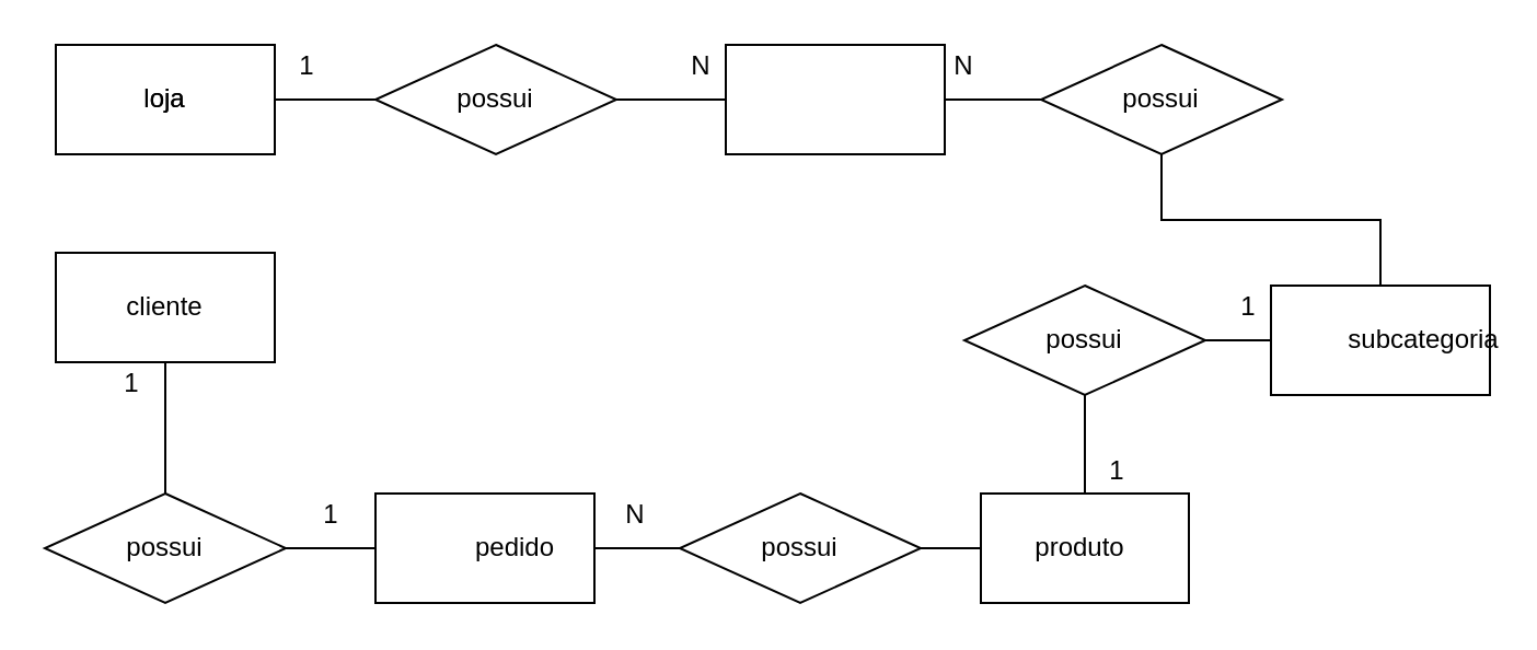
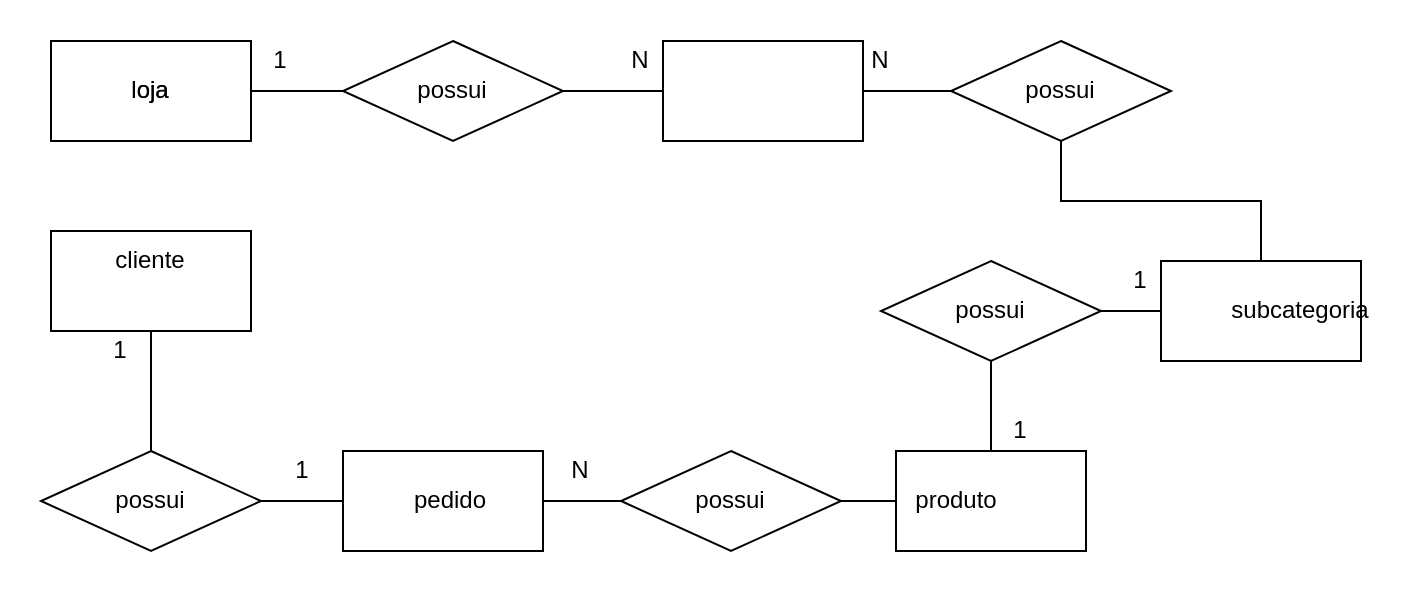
  <mxCell id="0" />
  <mxCell id="1" parent="0" />
  <mxCell id="2" style="edgeStyle=orthogonalEdgeStyle;rounded=0;orthogonalLoop=1;jettySize=auto;html=1;exitX=1;exitY=0.5;exitDx=0;exitDy=0;entryX=0;entryY=0.5;entryDx=0;entryDy=0;endArrow=none;endFill=0;startSize=6;" edge="1" parent="1" source="4"><mxGeometry relative="1" as="geometry"><mxPoint x="175" y="250" as="targetPoint" /></mxGeometry></mxCell>
  <mxCell id="3" style="edgeStyle=orthogonalEdgeStyle;rounded=0;orthogonalLoop=1;jettySize=auto;html=1;exitX=0.5;exitY=0;exitDx=0;exitDy=0;entryX=0.5;entryY=1;entryDx=0;entryDy=0;endArrow=none;endFill=0;startSize=6;" edge="1" parent="1" source="4" target="16"><mxGeometry relative="1" as="geometry" /></mxCell>
  <mxCell id="4" value="" style="rhombus;whiteSpace=wrap;html=1;" vertex="1" parent="1"><mxGeometry x="20" y="225" width="110" height="50" as="geometry" /></mxCell>
  <mxCell id="5" style="edgeStyle=orthogonalEdgeStyle;rounded=0;orthogonalLoop=1;jettySize=auto;html=1;exitX=1;exitY=0.5;exitDx=0;exitDy=0;entryX=0;entryY=0.5;entryDx=0;entryDy=0;endArrow=none;endFill=0;startSize=6;" edge="1" parent="1" source="6"><mxGeometry relative="1" as="geometry"><mxPoint x="175" y="45" as="targetPoint" /></mxGeometry></mxCell>
  <mxCell id="6" value="" style="rounded=0;whiteSpace=wrap;html=1;" vertex="1" parent="1"><mxGeometry x="25" y="20" width="100" height="50" as="geometry" /></mxCell>
  <mxCell id="7" value="loja" style="text;html=1;strokeColor=none;fillColor=none;align=center;verticalAlign=middle;whiteSpace=wrap;rounded=0;" vertex="1" parent="1"><mxGeometry x="55" y="35" width="40" height="20" as="geometry" /></mxCell>
  <mxCell id="8" style="edgeStyle=orthogonalEdgeStyle;rounded=0;orthogonalLoop=1;jettySize=auto;html=1;exitX=1;exitY=0.5;exitDx=0;exitDy=0;entryX=0;entryY=0.5;entryDx=0;entryDy=0;endArrow=none;endFill=0;startSize=6;" edge="1" parent="1" source="9" target="23"><mxGeometry relative="1" as="geometry" /></mxCell>
  <mxCell id="9" value="" style="rounded=0;whiteSpace=wrap;html=1;" vertex="1" parent="1"><mxGeometry x="331" y="20" width="100" height="50" as="geometry" /></mxCell>
  <mxCell id="10" style="edgeStyle=orthogonalEdgeStyle;rounded=0;orthogonalLoop=1;jettySize=auto;html=1;exitX=0.5;exitY=0;exitDx=0;exitDy=0;entryX=0.5;entryY=1;entryDx=0;entryDy=0;endArrow=none;endFill=0;startSize=6;" edge="1" parent="1" source="11" target="23"><mxGeometry relative="1" as="geometry" /></mxCell>
  <mxCell id="11" value="" style="rounded=0;whiteSpace=wrap;html=1;" vertex="1" parent="1"><mxGeometry x="580" y="130" width="100" height="50" as="geometry" /></mxCell>
  <mxCell id="12" value="subcategoria" style="text;html=1;strokeColor=none;fillColor=none;align=center;verticalAlign=middle;whiteSpace=wrap;rounded=0;" vertex="1" parent="1"><mxGeometry x="630" y="145" width="40" height="20" as="geometry" /></mxCell>
  <mxCell id="13" value="" style="rounded=0;whiteSpace=wrap;html=1;" vertex="1" parent="1"><mxGeometry x="447.5" y="225" width="95" height="50" as="geometry" /></mxCell>
  <mxCell id="14" value="loja" style="text;html=1;strokeColor=none;fillColor=none;align=center;verticalAlign=middle;whiteSpace=wrap;rounded=0;" vertex="1" parent="1"><mxGeometry x="55" y="35" width="40" height="20" as="geometry" /></mxCell>
- <mxCell id="15" value="produto" style="text;html=1;strokeColor=none;fillColor=none;align=center;verticalAlign=middle;whiteSpace=wrap;rounded=0;" vertex="1" parent="1"><mxGeometry x="472.5" y="240" width="40" height="20" as="geometry" /></mxCell>
+ <mxCell id="15" value="produto" style="text;html=1;strokeColor=none;fillColor=none;align=center;verticalAlign=middle;whiteSpace=wrap;rounded=0;" vertex="1" parent="1"><mxGeometry x="457.5" y="240" width="40" height="20" as="geometry" /></mxCell>
  <mxCell id="16" value="" style="rounded=0;whiteSpace=wrap;html=1;" vertex="1" parent="1"><mxGeometry x="25" y="115" width="100" height="50" as="geometry" /></mxCell>
  <mxCell id="17" value="" style="rounded=0;whiteSpace=wrap;html=1;" vertex="1" parent="1"><mxGeometry x="171" y="225" width="100" height="50" as="geometry" /></mxCell>
- <mxCell id="18" value="cliente" style="text;html=1;strokeColor=none;fillColor=none;align=center;verticalAlign=middle;whiteSpace=wrap;rounded=0;" vertex="1" parent="1"><mxGeometry x="55" y="130" width="40" height="20" as="geometry" /></mxCell>
- <mxCell id="19" value="pedido" style="text;html=1;strokeColor=none;fillColor=none;align=center;verticalAlign=middle;whiteSpace=wrap;rounded=0;" vertex="1" parent="1"><mxGeometry x="215" y="240" width="40" height="20" as="geometry" /></mxCell>
+ <mxCell id="18" value="cliente" style="text;html=1;strokeColor=none;fillColor=none;align=center;verticalAlign=middle;whiteSpace=wrap;rounded=0;" vertex="1" parent="1"><mxGeometry x="55" y="120" width="40" height="20" as="geometry" /></mxCell>
+ <mxCell id="19" value="pedido" style="text;html=1;strokeColor=none;fillColor=none;align=center;verticalAlign=middle;whiteSpace=wrap;rounded=0;" vertex="1" parent="1"><mxGeometry x="205" y="240" width="40" height="20" as="geometry" /></mxCell>
  <mxCell id="20" style="edgeStyle=orthogonalEdgeStyle;rounded=0;orthogonalLoop=1;jettySize=auto;html=1;exitX=1;exitY=0.5;exitDx=0;exitDy=0;entryX=0;entryY=0.5;entryDx=0;entryDy=0;startSize=6;endArrow=none;endFill=0;" edge="1" parent="1" source="21" target="9"><mxGeometry relative="1" as="geometry" /></mxCell>
  <mxCell id="21" value="" style="rhombus;whiteSpace=wrap;html=1;" vertex="1" parent="1"><mxGeometry x="171" y="20" width="110" height="50" as="geometry" /></mxCell>
  <mxCell id="22" value="possui" style="text;html=1;strokeColor=none;fillColor=none;align=center;verticalAlign=middle;whiteSpace=wrap;rounded=0;" vertex="1" parent="1"><mxGeometry x="206" y="35" width="40" height="20" as="geometry" /></mxCell>
  <mxCell id="23" value="" style="rhombus;whiteSpace=wrap;html=1;" vertex="1" parent="1"><mxGeometry x="475" y="20" width="110" height="50" as="geometry" /></mxCell>
  <mxCell id="24" value="possui" style="text;html=1;strokeColor=none;fillColor=none;align=center;verticalAlign=middle;whiteSpace=wrap;rounded=0;" vertex="1" parent="1"><mxGeometry x="510" y="35" width="40" height="20" as="geometry" /></mxCell>
  <mxCell id="25" style="edgeStyle=orthogonalEdgeStyle;rounded=0;orthogonalLoop=1;jettySize=auto;html=1;exitX=0.5;exitY=1;exitDx=0;exitDy=0;entryX=0.5;entryY=0;entryDx=0;entryDy=0;endArrow=none;endFill=0;startSize=6;" edge="1" parent="1" source="27" target="13"><mxGeometry relative="1" as="geometry" /></mxCell>
  <mxCell id="26" style="edgeStyle=orthogonalEdgeStyle;rounded=0;orthogonalLoop=1;jettySize=auto;html=1;exitX=1;exitY=0.5;exitDx=0;exitDy=0;entryX=0;entryY=0.5;entryDx=0;entryDy=0;endArrow=none;endFill=0;startSize=6;" edge="1" parent="1" source="27" target="11"><mxGeometry relative="1" as="geometry" /></mxCell>
  <mxCell id="27" value="" style="rhombus;whiteSpace=wrap;html=1;" vertex="1" parent="1"><mxGeometry x="440" y="130" width="110" height="50" as="geometry" /></mxCell>
  <mxCell id="28" value="possui" style="text;html=1;strokeColor=none;fillColor=none;align=center;verticalAlign=middle;whiteSpace=wrap;rounded=0;" vertex="1" parent="1"><mxGeometry x="475" y="145" width="40" height="20" as="geometry" /></mxCell>
  <mxCell id="29" value="possui" style="text;html=1;strokeColor=none;fillColor=none;align=center;verticalAlign=middle;whiteSpace=wrap;rounded=0;" vertex="1" parent="1"><mxGeometry x="55" y="240" width="40" height="20" as="geometry" /></mxCell>
  <mxCell id="30" style="edgeStyle=orthogonalEdgeStyle;rounded=0;orthogonalLoop=1;jettySize=auto;html=1;exitX=0;exitY=0.5;exitDx=0;exitDy=0;entryX=1;entryY=0.5;entryDx=0;entryDy=0;endArrow=none;endFill=0;startSize=6;" edge="1" parent="1" source="32" target="17"><mxGeometry relative="1" as="geometry" /></mxCell>
  <mxCell id="31" style="edgeStyle=orthogonalEdgeStyle;rounded=0;orthogonalLoop=1;jettySize=auto;html=1;exitX=1;exitY=0.5;exitDx=0;exitDy=0;entryX=0;entryY=0.5;entryDx=0;entryDy=0;endArrow=none;endFill=0;startSize=6;" edge="1" parent="1" source="32" target="13"><mxGeometry relative="1" as="geometry" /></mxCell>
  <mxCell id="32" value="" style="rhombus;whiteSpace=wrap;html=1;" vertex="1" parent="1"><mxGeometry x="310" y="225" width="110" height="50" as="geometry" /></mxCell>
  <mxCell id="33" value="possui" style="text;html=1;strokeColor=none;fillColor=none;align=center;verticalAlign=middle;whiteSpace=wrap;rounded=0;" vertex="1" parent="1"><mxGeometry x="345" y="240" width="40" height="20" as="geometry" /></mxCell>
  <mxCell id="34" value="N" style="text;html=1;strokeColor=none;fillColor=none;align=center;verticalAlign=middle;whiteSpace=wrap;rounded=0;" vertex="1" parent="1"><mxGeometry x="420" y="20" width="40" height="20" as="geometry" /></mxCell>
  <mxCell id="35" value="1" style="text;html=1;strokeColor=none;fillColor=none;align=center;verticalAlign=middle;whiteSpace=wrap;rounded=0;" vertex="1" parent="1"><mxGeometry x="120" y="20" width="40" height="20" as="geometry" /></mxCell>
  <mxCell id="36" value="N" style="text;html=1;strokeColor=none;fillColor=none;align=center;verticalAlign=middle;whiteSpace=wrap;rounded=0;" vertex="1" parent="1"><mxGeometry x="300" y="20" width="40" height="20" as="geometry" /></mxCell>
  <mxCell id="37" value="1" style="text;html=1;strokeColor=none;fillColor=none;align=center;verticalAlign=middle;whiteSpace=wrap;rounded=0;" vertex="1" parent="1"><mxGeometry x="490" y="205" width="40" height="20" as="geometry" /></mxCell>
  <mxCell id="38" value="1" style="text;html=1;strokeColor=none;fillColor=none;align=center;verticalAlign=middle;whiteSpace=wrap;rounded=0;" vertex="1" parent="1"><mxGeometry x="550" y="130" width="40" height="20" as="geometry" /></mxCell>
  <mxCell id="39" value="N" style="text;html=1;strokeColor=none;fillColor=none;align=center;verticalAlign=middle;whiteSpace=wrap;rounded=0;" vertex="1" parent="1"><mxGeometry x="270" y="225" width="40" height="20" as="geometry" /></mxCell>
  <mxCell id="40" value="1" style="text;html=1;strokeColor=none;fillColor=none;align=center;verticalAlign=middle;whiteSpace=wrap;rounded=0;" vertex="1" parent="1"><mxGeometry x="40" y="165" width="40" height="20" as="geometry" /></mxCell>
  <mxCell id="41" value="1" style="text;html=1;strokeColor=none;fillColor=none;align=center;verticalAlign=middle;whiteSpace=wrap;rounded=0;" vertex="1" parent="1"><mxGeometry x="131" y="225" width="40" height="20" as="geometry" /></mxCell>
